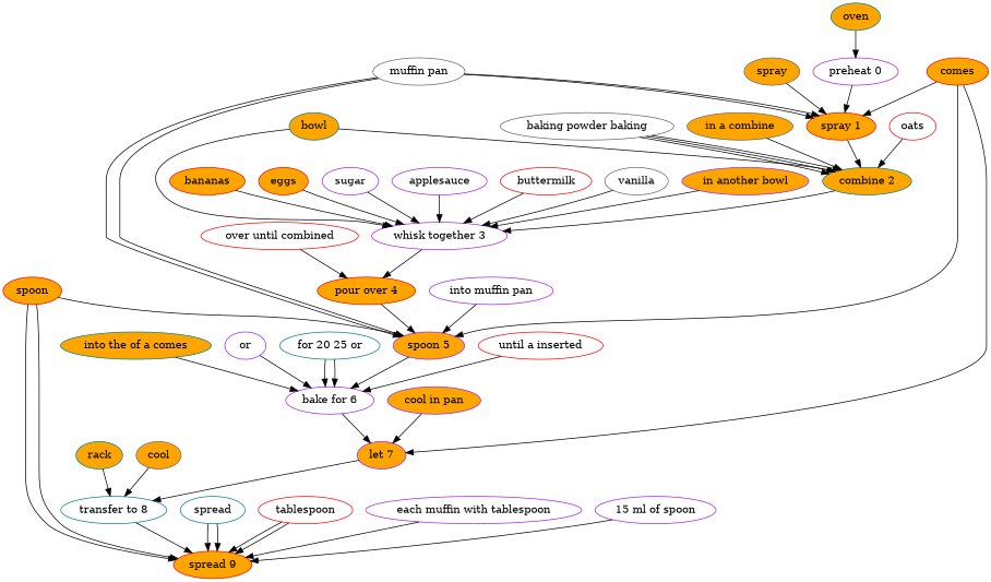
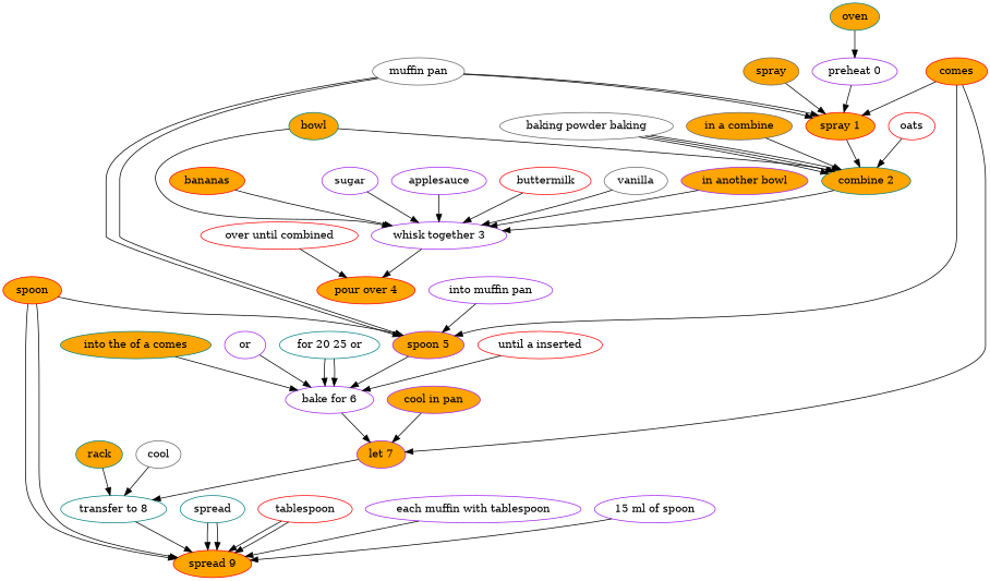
  digraph {
    node [color=purple fillcolor=white style=filled]
    "spray 1" [color=red fillcolor=orange]
    "preheat 0"
    "combine 2" [color=teal fillcolor=orange]
    oven [color=teal fillcolor=orange]
    "whisk together 3"
    spray [color=gray40 fillcolor=orange]
    "muffin pan" [color=gray40]
    "spoon 5" [fillcolor=orange]
    "bake for 6"
    n10 [color=red fillcolor=orange label=comes]
    "let 7" [fillcolor=orange]
    "transfer to 8" [color=teal]
    "pour over 4" [color=red fillcolor=orange]
    oats [color=red]
    "baking powder baking" [color=gray40]
    bowl [color=teal fillcolor=orange]
    n17 [color=gray40 fillcolor=orange label="in a combine"]
    bananas [color=red fillcolor=orange]
-   eggs [color=red fillcolor=orange]
    sugar
    applesauce
    buttermilk [color=red]
    vanilla [color=gray40]
    "in another bowl" [fillcolor=orange]
    "over until combined" [color=red]
    spoon [color=red fillcolor=orange]
    "spread 9" [color=red fillcolor=orange]
    "into muffin pan"
    "until a inserted" [color=red]
    "into the of a comes" [color=teal fillcolor=orange]
    or
    "for 20 25 or" [color=teal]
    "cool in pan" [fillcolor=orange]
    rack [color=teal fillcolor=orange]
-   cool [color=gray40 fillcolor=orange]
+   cool [color=gray40]
    spread [color=teal]
    tablespoon [color=red]
    "each muffin with tablespoon"
    "15 ml of spoon"
    "spray 1" -> "combine 2"
    "preheat 0" -> "spray 1"
    "combine 2" -> "whisk together 3"
    oven -> "preheat 0"
    "whisk together 3" -> "pour over 4"
    spray -> "spray 1"
    "muffin pan" -> "spray 1"
    "muffin pan" -> "spray 1"
    "muffin pan" -> "spoon 5"
    "muffin pan" -> "spoon 5"
    "spoon 5" -> "bake for 6"
    "bake for 6" -> "let 7"
    n10 -> "spray 1"
    n10 -> "spoon 5"
    n10 -> "let 7"
    "let 7" -> "transfer to 8"
    "transfer to 8" -> "spread 9"
-   "pour over 4" -> "spoon 5"
    oats -> "combine 2"
    "baking powder baking" -> "combine 2"
    "baking powder baking" -> "combine 2"
    "baking powder baking" -> "combine 2"
    bowl -> "combine 2"
    bowl -> "whisk together 3"
    n17 -> "combine 2"
    bananas -> "whisk together 3"
-   eggs -> "whisk together 3"
    sugar -> "whisk together 3"
    applesauce -> "whisk together 3"
    buttermilk -> "whisk together 3"
    vanilla -> "whisk together 3"
    "in another bowl" -> "whisk together 3"
    "over until combined" -> "pour over 4"
    spoon -> "spoon 5"
    spoon -> "spread 9"
    spoon -> "spread 9"
    "into muffin pan" -> "spoon 5"
    "until a inserted" -> "bake for 6"
    "into the of a comes" -> "bake for 6"
    or -> "bake for 6"
    "for 20 25 or" -> "bake for 6"
    "for 20 25 or" -> "bake for 6"
    "cool in pan" -> "let 7"
    rack -> "transfer to 8"
    cool -> "transfer to 8"
    spread -> "spread 9"
    spread -> "spread 9"
    tablespoon -> "spread 9"
    tablespoon -> "spread 9"
    "each muffin with tablespoon" -> "spread 9"
    "15 ml of spoon" -> "spread 9"
  }
